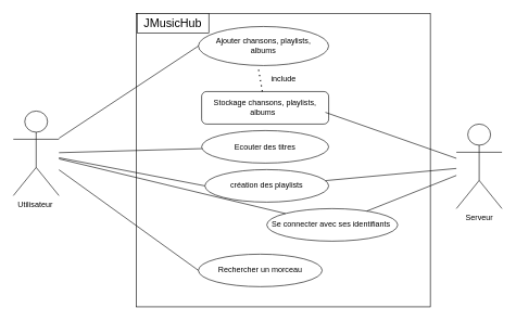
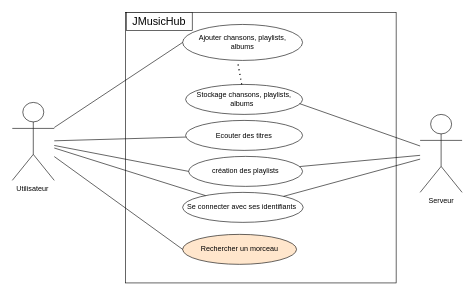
  <mxCell id="0" />
  <mxCell id="1" parent="0" />
  <mxCell id="2" value="Utilisateur&amp;nbsp;" style="shape=umlActor;verticalLabelPosition=bottom;verticalAlign=top;html=1;outlineConnect=0;" vertex="1" parent="1"><mxGeometry x="20" y="170" width="70" height="130" as="geometry" /></mxCell>
  <mxCell id="3" value="" style="whiteSpace=wrap;html=1;aspect=fixed;" vertex="1" parent="1"><mxGeometry x="209" y="20" width="451" height="451" as="geometry" /></mxCell>
  <mxCell id="4" value="&lt;span&gt;Ajouter chansons, playlists,&lt;/span&gt;&lt;br&gt;&lt;span&gt;albums&lt;/span&gt;" style="ellipse;whiteSpace=wrap;html=1;" vertex="1" parent="1"><mxGeometry x="304" y="40" width="200" height="60" as="geometry" /></mxCell>
  <mxCell id="5" value="&lt;span style=&quot;font-family: &amp;#34;helvetica&amp;#34;&quot;&gt;Ecouter des titres&lt;/span&gt;" style="ellipse;whiteSpace=wrap;html=1;" vertex="1" parent="1"><mxGeometry x="309" y="200" width="195" height="50" as="geometry" /></mxCell>
  <mxCell id="6" value="création des playlists" style="ellipse;whiteSpace=wrap;html=1;" vertex="1" parent="1"><mxGeometry x="314" y="260" width="190" height="50" as="geometry" /></mxCell>
- <mxCell id="7" value="Se connecter avec ses identifiants&amp;nbsp;" style="ellipse;whiteSpace=wrap;html=1;" vertex="1" parent="1"><mxGeometry x="409" y="320" width="201" height="50" as="geometry" /></mxCell>
- <mxCell id="8" value="Rechercher un morceau" style="ellipse;whiteSpace=wrap;html=1;" vertex="1" parent="1"><mxGeometry x="304" y="390" width="190" height="50" as="geometry" /></mxCell>
+ <mxCell id="7" value="Se connecter avec ses identifiants&amp;nbsp;" style="ellipse;whiteSpace=wrap;html=1;" vertex="1" parent="1"><mxGeometry x="304" y="320" width="201" height="50" as="geometry" /></mxCell>
+ <mxCell id="8" value="Rechercher un morceau" style="ellipse;whiteSpace=wrap;html=1;fillColor=#ffe6cc;" vertex="1" parent="1"><mxGeometry x="304" y="390" width="190" height="50" as="geometry" /></mxCell>
  <mxCell id="9" value="" style="endArrow=none;html=1;entryX=0;entryY=0.5;entryDx=0;entryDy=0;" edge="1" parent="1" source="2" target="8"><mxGeometry width="50" height="50" relative="1" as="geometry"><mxPoint x="110" y="240" as="sourcePoint" /><mxPoint x="352" y="132" as="targetPoint" /></mxGeometry></mxCell>
  <mxCell id="10" value="" style="endArrow=none;html=1;" edge="1" parent="1" source="2" target="7"><mxGeometry width="50" height="50" relative="1" as="geometry"><mxPoint x="120" y="247.685" as="sourcePoint" /><mxPoint x="330" y="255" as="targetPoint" /></mxGeometry></mxCell>
  <mxCell id="11" value="Serveur" style="shape=umlActor;verticalLabelPosition=bottom;verticalAlign=top;html=1;outlineConnect=0;" vertex="1" parent="1"><mxGeometry x="700" y="190" width="70" height="130" as="geometry" /></mxCell>
  <mxCell id="12" value="" style="endArrow=none;html=1;entryX=0;entryY=0.5;entryDx=0;entryDy=0;" edge="1" parent="1" source="2" target="4"><mxGeometry width="50" height="50" relative="1" as="geometry"><mxPoint x="110" y="230" as="sourcePoint" /><mxPoint x="160" y="180" as="targetPoint" /></mxGeometry></mxCell>
  <mxCell id="13" value="" style="endArrow=none;html=1;" edge="1" parent="1" source="2" target="5"><mxGeometry width="50" height="50" relative="1" as="geometry"><mxPoint x="140" y="250" as="sourcePoint" /><mxPoint x="190" y="200" as="targetPoint" /></mxGeometry></mxCell>
  <mxCell id="14" value="" style="endArrow=none;html=1;" edge="1" parent="1" source="6" target="11"><mxGeometry width="50" height="50" relative="1" as="geometry"><mxPoint x="570" y="290" as="sourcePoint" /><mxPoint x="620" y="240" as="targetPoint" /></mxGeometry></mxCell>
  <mxCell id="15" value="" style="endArrow=none;html=1;" edge="1" parent="1" source="7" target="11"><mxGeometry width="50" height="50" relative="1" as="geometry"><mxPoint x="650" y="320" as="sourcePoint" /><mxPoint x="700" y="270" as="targetPoint" /></mxGeometry></mxCell>
  <mxCell id="16" value="" style="endArrow=none;html=1;entryX=0;entryY=0.5;entryDx=0;entryDy=0;" edge="1" parent="1" source="2" target="6"><mxGeometry width="50" height="50" relative="1" as="geometry"><mxPoint x="160" y="280" as="sourcePoint" /><mxPoint x="210" y="230" as="targetPoint" /></mxGeometry></mxCell>
- <mxCell id="17" value="&lt;font face=&quot;helvetica&quot;&gt;Stockage chansons, playlists,&lt;br&gt;albums&amp;nbsp;&amp;nbsp;&lt;/font&gt;" style="whiteSpace=wrap;html=1;rounded=1;" vertex="1" parent="1"><mxGeometry x="309" y="140" width="195" height="50" as="geometry" /></mxCell>
+ <mxCell id="17" value="&lt;font face=&quot;helvetica&quot;&gt;Stockage chansons, playlists,&lt;br&gt;albums&amp;nbsp;&amp;nbsp;&lt;/font&gt;" style="ellipse;whiteSpace=wrap;html=1;" vertex="1" parent="1"><mxGeometry x="309" y="140" width="195" height="50" as="geometry" /></mxCell>
  <mxCell id="18" value="" style="endArrow=none;html=1;entryX=0.974;entryY=0.64;entryDx=0;entryDy=0;entryPerimeter=0;" edge="1" parent="1" source="11" target="17"><mxGeometry width="50" height="50" relative="1" as="geometry"><mxPoint x="180" y="240" as="sourcePoint" /><mxPoint x="230" y="190" as="targetPoint" /></mxGeometry></mxCell>
- <mxCell id="19" value="include" style="text;html=1;strokeColor=none;fillColor=none;align=center;verticalAlign=middle;whiteSpace=wrap;rounded=0;" vertex="1" parent="1"><mxGeometry x="414.5" y="110" width="40" height="20" as="geometry" /></mxCell>
  <mxCell id="20" value="" style="endArrow=none;dashed=1;html=1;dashPattern=1 3;strokeWidth=2;entryX=0.458;entryY=1.033;entryDx=0;entryDy=0;entryPerimeter=0;" edge="1" parent="1" source="17" target="4"><mxGeometry width="50" height="50" relative="1" as="geometry"><mxPoint x="310" y="160" as="sourcePoint" /><mxPoint x="360" y="110" as="targetPoint" /></mxGeometry></mxCell>
  <mxCell id="21" value="&lt;span style=&quot;font-size: 18px&quot;&gt;&lt;font style=&quot;vertical-align: inherit&quot;&gt;&lt;font style=&quot;vertical-align: inherit&quot;&gt;JMusicHub&lt;/font&gt;&lt;/font&gt;&lt;/span&gt;" style="rounded=0;whiteSpace=wrap;html=1;" vertex="1" parent="1"><mxGeometry x="210" y="20" width="110" height="30" as="geometry" /></mxCell>
